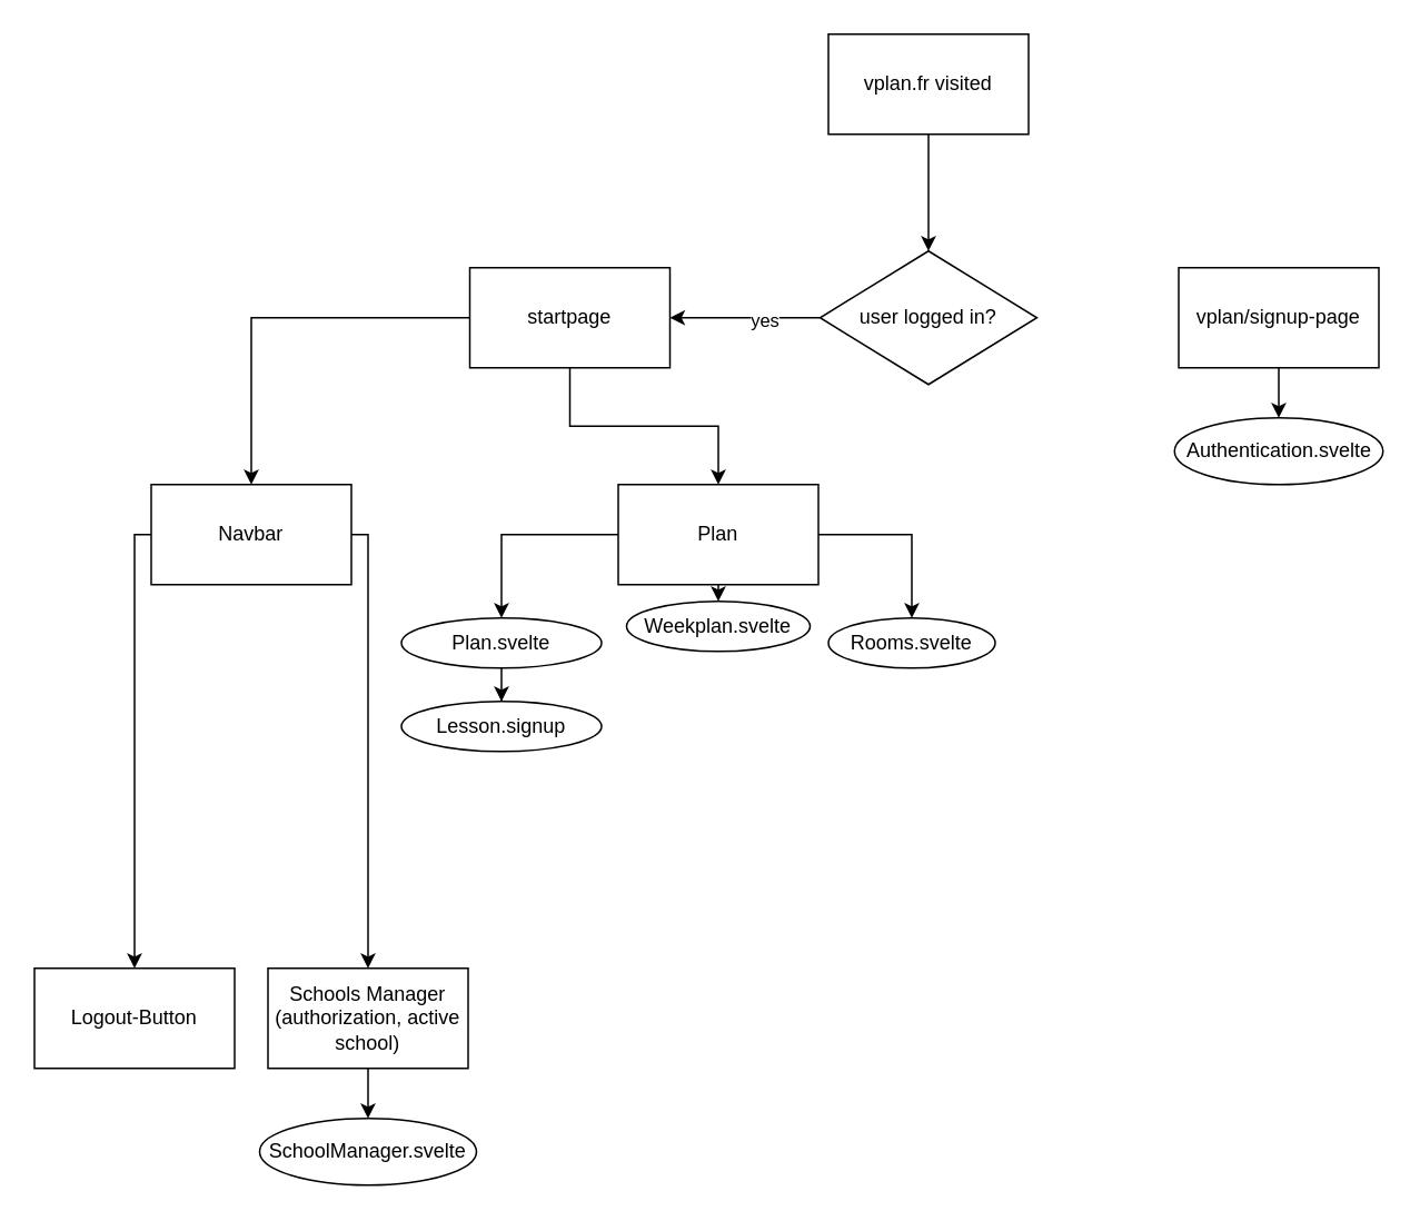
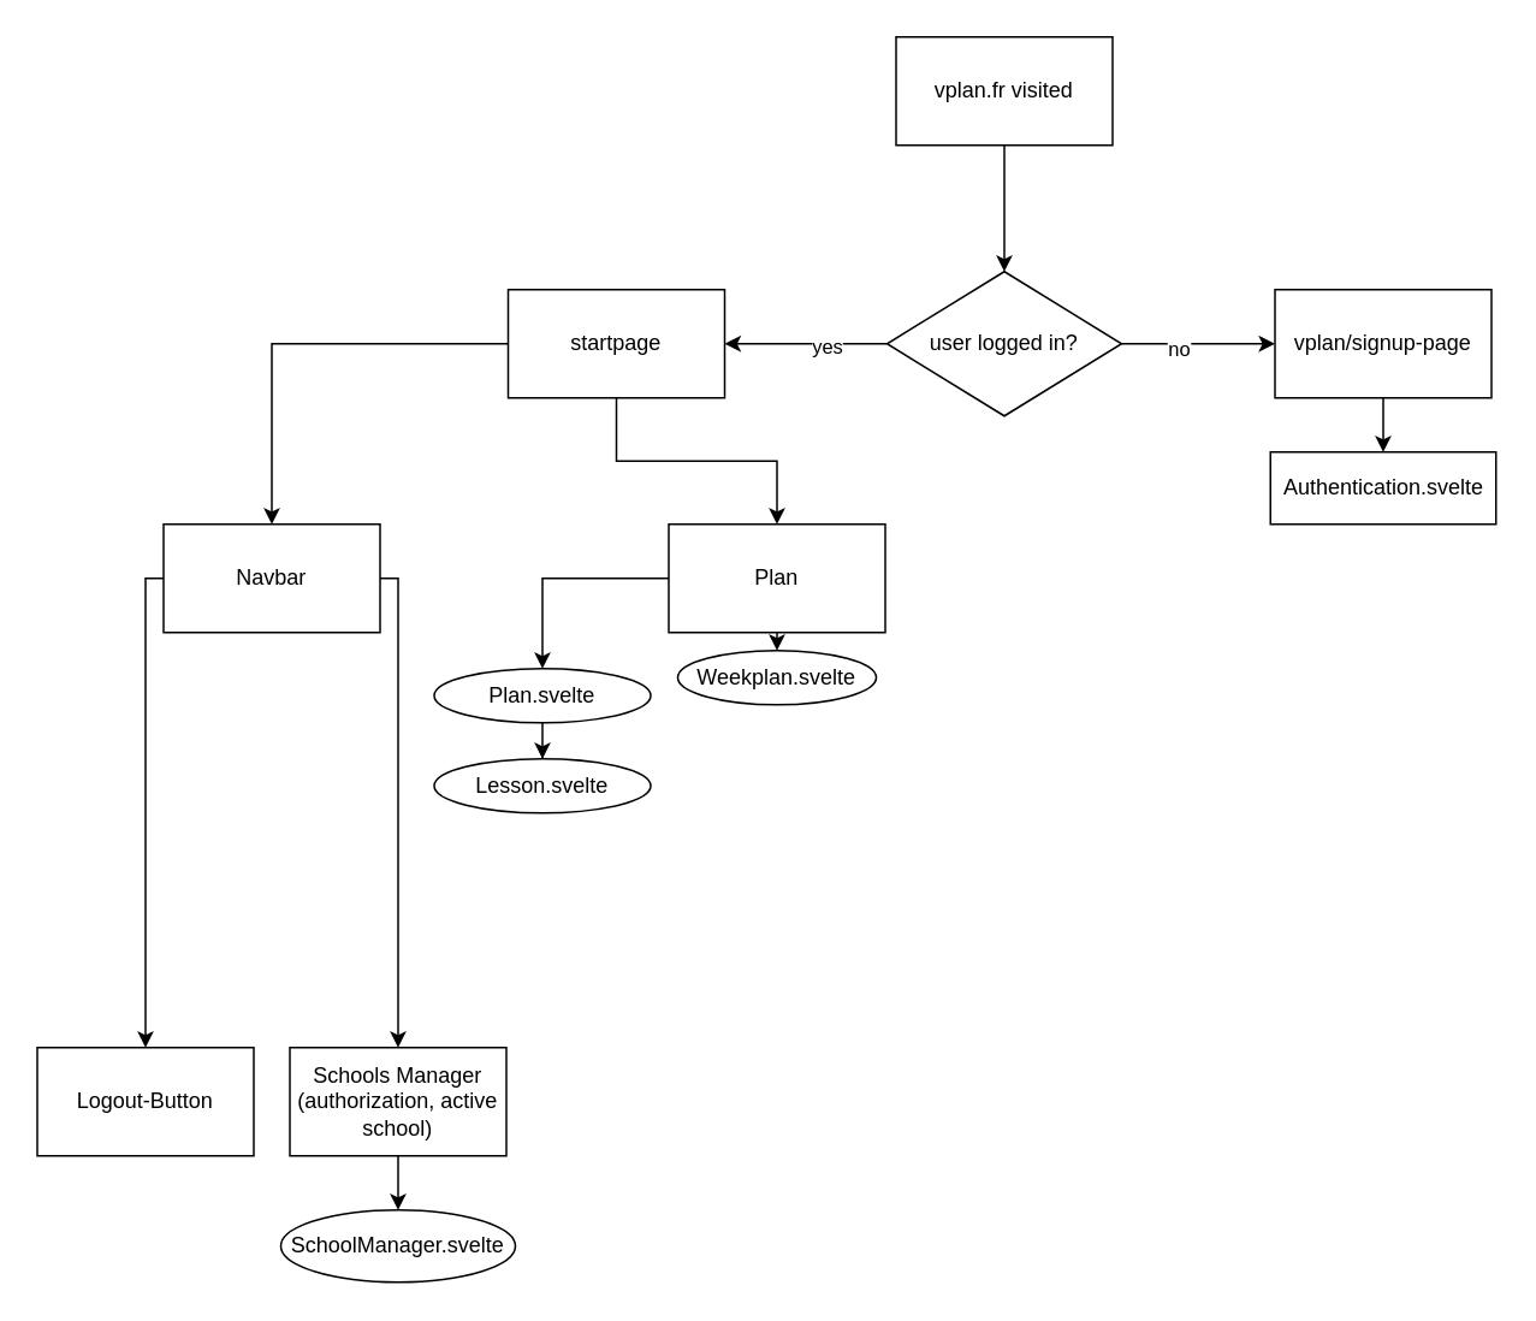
  <mxCell id="0" />
  <mxCell id="1" parent="0" />
  <mxCell id="2" value="" style="edgeStyle=orthogonalEdgeStyle;rounded=0;orthogonalLoop=1;jettySize=auto;html=1;" edge="1" parent="1" source="3" target="8"><mxGeometry relative="1" as="geometry" /></mxCell>
  <mxCell id="3" value="vplan.fr visited" style="rounded=0;whiteSpace=wrap;html=1;" vertex="1" parent="1"><mxGeometry x="496" y="20" width="120" height="60" as="geometry" /></mxCell>
+ <mxCell id="4" value="" style="edgeStyle=orthogonalEdgeStyle;rounded=0;orthogonalLoop=1;jettySize=auto;html=1;" edge="1" parent="1" source="8" target="10"><mxGeometry relative="1" as="geometry" /></mxCell>
+ <mxCell id="5" value="no" style="edgeLabel;html=1;align=center;verticalAlign=middle;resizable=0;points=[];" vertex="1" connectable="0" parent="4"><mxGeometry x="-0.267" y="-2" relative="1" as="geometry"><mxPoint as="offset" /></mxGeometry></mxCell>
  <mxCell id="6" value="" style="edgeStyle=orthogonalEdgeStyle;rounded=0;orthogonalLoop=1;jettySize=auto;html=1;" edge="1" parent="1" source="8" target="14"><mxGeometry relative="1" as="geometry"><Array as="points"><mxPoint x="441" y="190" /></Array></mxGeometry></mxCell>
  <mxCell id="7" value="yes" style="edgeLabel;html=1;align=center;verticalAlign=middle;resizable=0;points=[];" vertex="1" connectable="0" parent="6"><mxGeometry x="-0.248" y="1" relative="1" as="geometry"><mxPoint as="offset" /></mxGeometry></mxCell>
  <mxCell id="8" value="user logged in?" style="rhombus;whiteSpace=wrap;html=1;rounded=0;" vertex="1" parent="1"><mxGeometry x="491" y="150" width="130" height="80" as="geometry" /></mxCell>
  <mxCell id="9" value="" style="edgeStyle=orthogonalEdgeStyle;rounded=0;orthogonalLoop=1;jettySize=auto;html=1;" edge="1" parent="1" source="10" target="11"><mxGeometry relative="1" as="geometry" /></mxCell>
  <mxCell id="10" value="vplan/signup-page" style="whiteSpace=wrap;html=1;rounded=0;" vertex="1" parent="1"><mxGeometry x="706" y="160" width="120" height="60" as="geometry" /></mxCell>
- <mxCell id="11" value="Authentication.svelte" style="ellipse;whiteSpace=wrap;html=1;rounded=0;" vertex="1" parent="1"><mxGeometry x="703.5" y="250" width="125" height="40" as="geometry" /></mxCell>
+ <mxCell id="11" value="Authentication.svelte" style="whiteSpace=wrap;html=1;rounded=0;" vertex="1" parent="1"><mxGeometry x="703.5" y="250" width="125" height="40" as="geometry" /></mxCell>
  <mxCell id="12" value="" style="edgeStyle=orthogonalEdgeStyle;rounded=0;orthogonalLoop=1;jettySize=auto;html=1;" edge="1" parent="1" source="14" target="17"><mxGeometry relative="1" as="geometry"><Array as="points"><mxPoint x="150" y="190" /></Array></mxGeometry></mxCell>
  <mxCell id="13" value="" style="edgeStyle=orthogonalEdgeStyle;rounded=0;orthogonalLoop=1;jettySize=auto;html=1;" edge="1" parent="1" source="14" target="21"><mxGeometry relative="1" as="geometry" /></mxCell>
  <mxCell id="14" value="startpage" style="whiteSpace=wrap;html=1;rounded=0;" vertex="1" parent="1"><mxGeometry x="281" y="160" width="120" height="60" as="geometry" /></mxCell>
  <mxCell id="15" value="" style="edgeStyle=orthogonalEdgeStyle;rounded=0;orthogonalLoop=1;jettySize=auto;html=1;" edge="1" parent="1" source="17" target="24"><mxGeometry relative="1" as="geometry"><Array as="points"><mxPoint x="80" y="320" /></Array></mxGeometry></mxCell>
  <mxCell id="16" value="" style="edgeStyle=orthogonalEdgeStyle;rounded=0;orthogonalLoop=1;jettySize=auto;html=1;" edge="1" parent="1" source="17" target="26"><mxGeometry relative="1" as="geometry"><Array as="points"><mxPoint x="220" y="320" /></Array></mxGeometry></mxCell>
  <mxCell id="17" value="Navbar" style="whiteSpace=wrap;html=1;rounded=0;" vertex="1" parent="1"><mxGeometry x="90" y="290" width="120" height="60" as="geometry" /></mxCell>
  <mxCell id="18" value="" style="edgeStyle=orthogonalEdgeStyle;rounded=0;orthogonalLoop=1;jettySize=auto;html=1;" edge="1" parent="1" source="21" target="23"><mxGeometry relative="1" as="geometry"><Array as="points"><mxPoint x="300" y="320" /></Array></mxGeometry></mxCell>
- <mxCell id="19" value="" style="edgeStyle=orthogonalEdgeStyle;rounded=0;orthogonalLoop=1;jettySize=auto;html=1;" edge="1" parent="1" source="21" target="29"><mxGeometry relative="1" as="geometry" /></mxCell>
  <mxCell id="20" style="edgeStyle=orthogonalEdgeStyle;rounded=0;orthogonalLoop=1;jettySize=auto;html=1;entryX=0.5;entryY=0;entryDx=0;entryDy=0;" edge="1" parent="1" target="30"><mxGeometry relative="1" as="geometry"><mxPoint x="430" y="350" as="sourcePoint" /><Array as="points"><mxPoint x="430" y="360" /><mxPoint x="430" y="360" /></Array></mxGeometry></mxCell>
  <mxCell id="21" value="Plan" style="whiteSpace=wrap;html=1;rounded=0;" vertex="1" parent="1"><mxGeometry x="370" y="290" width="120" height="60" as="geometry" /></mxCell>
  <mxCell id="22" value="" style="edgeStyle=orthogonalEdgeStyle;rounded=0;orthogonalLoop=1;jettySize=auto;html=1;" edge="1" parent="1" source="23" target="28"><mxGeometry relative="1" as="geometry" /></mxCell>
  <mxCell id="23" value="Plan.svelte" style="ellipse;whiteSpace=wrap;html=1;rounded=0;" vertex="1" parent="1"><mxGeometry x="240" y="370" width="120" height="30" as="geometry" /></mxCell>
  <mxCell id="24" value="Logout-Button" style="whiteSpace=wrap;html=1;rounded=0;" vertex="1" parent="1"><mxGeometry x="20" y="580" width="120" height="60" as="geometry" /></mxCell>
  <mxCell id="25" value="" style="edgeStyle=orthogonalEdgeStyle;rounded=0;orthogonalLoop=1;jettySize=auto;html=1;" edge="1" parent="1" source="26" target="27"><mxGeometry relative="1" as="geometry" /></mxCell>
  <mxCell id="26" value="Schools Manager&lt;br&gt;(authorization, active school)" style="whiteSpace=wrap;html=1;rounded=0;" vertex="1" parent="1"><mxGeometry x="160" y="580" width="120" height="60" as="geometry" /></mxCell>
  <mxCell id="27" value="SchoolManager.svelte" style="ellipse;whiteSpace=wrap;html=1;rounded=0;" vertex="1" parent="1"><mxGeometry x="155" y="670" width="130" height="40" as="geometry" /></mxCell>
- <mxCell id="28" value="Lesson.signup" style="ellipse;whiteSpace=wrap;html=1;rounded=0;" vertex="1" parent="1"><mxGeometry x="240" y="420" width="120" height="30" as="geometry" /></mxCell>
- <mxCell id="29" value="Rooms.svelte" style="ellipse;whiteSpace=wrap;html=1;rounded=0;" vertex="1" parent="1"><mxGeometry x="496" y="370" width="100" height="30" as="geometry" /></mxCell>
+ <mxCell id="28" value="Lesson.svelte" style="ellipse;whiteSpace=wrap;html=1;rounded=0;" vertex="1" parent="1"><mxGeometry x="240" y="420" width="120" height="30" as="geometry" /></mxCell>
  <mxCell id="30" value="Weekplan.svelte" style="ellipse;whiteSpace=wrap;html=1;rounded=0;" vertex="1" parent="1"><mxGeometry x="375" y="360" width="110" height="30" as="geometry" /></mxCell>
